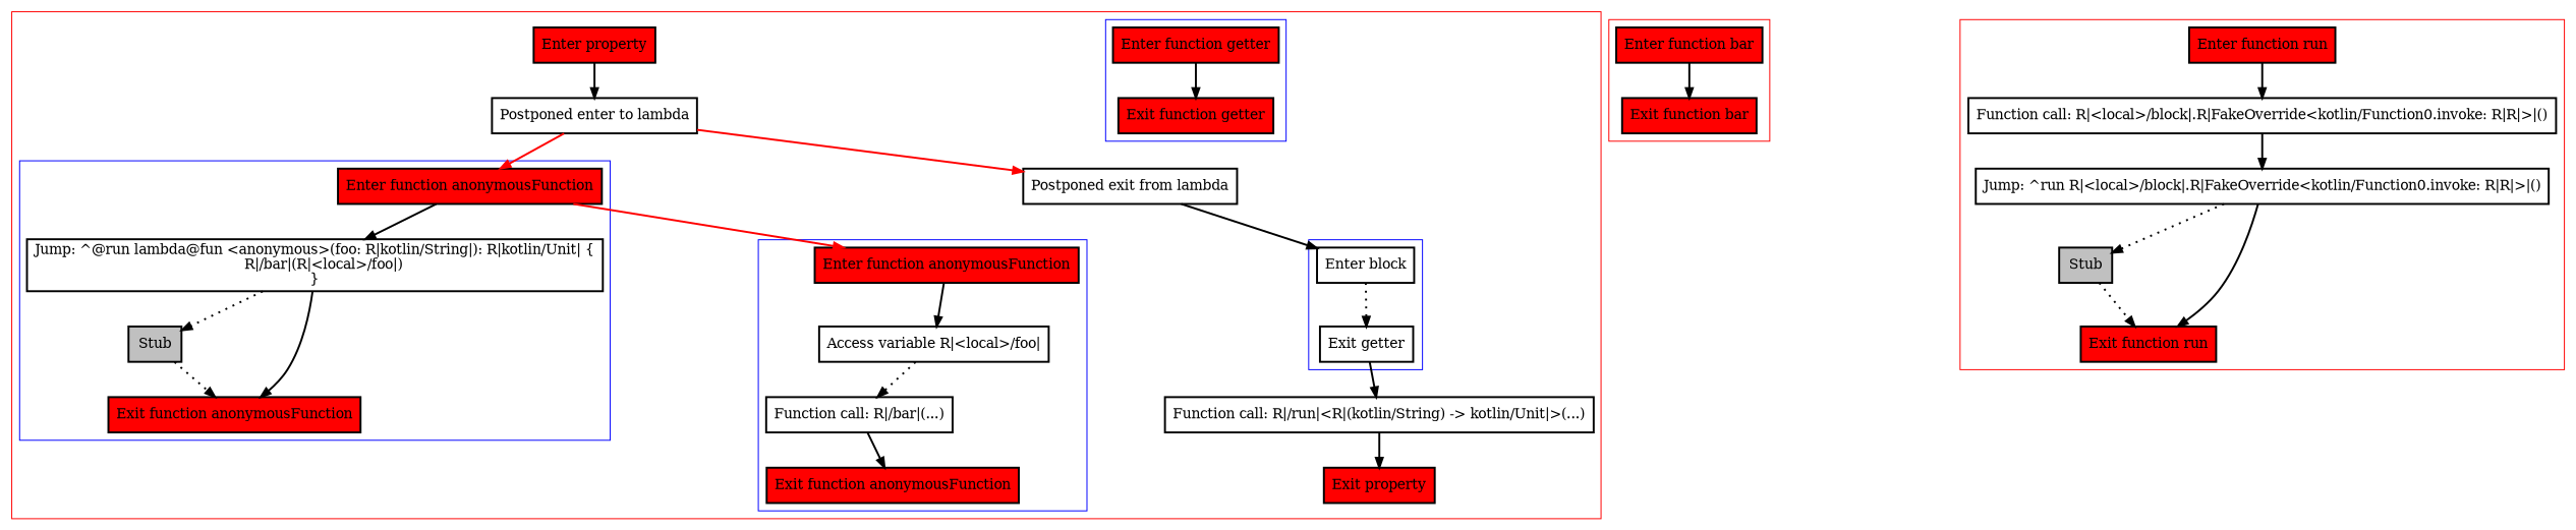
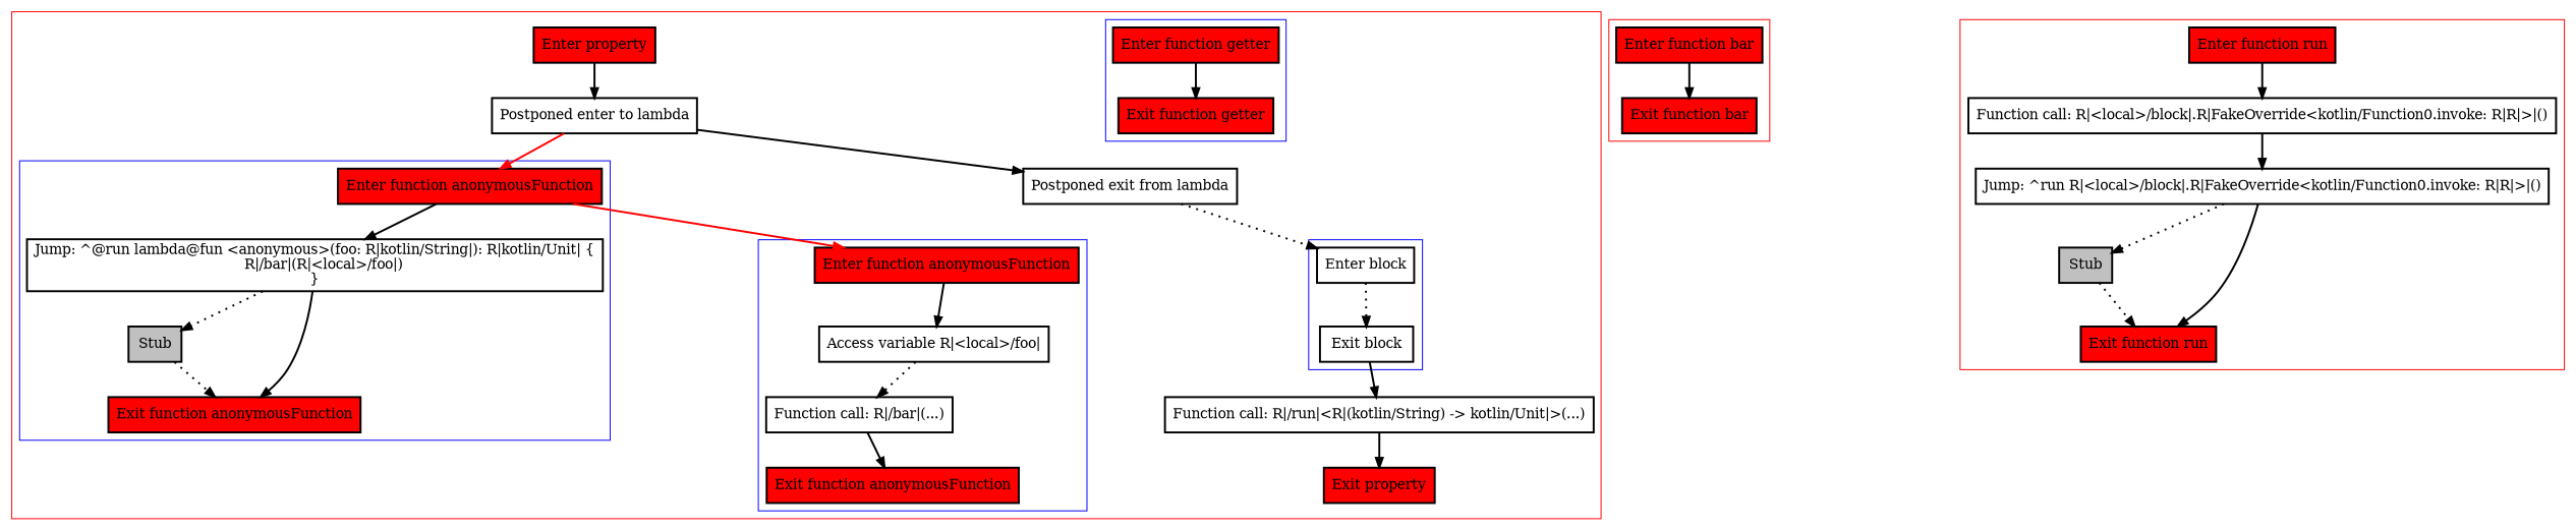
  digraph {
    nodesep=3
    node [fillcolor=red penwidth=2 shape=box style=filled]
    edge [penwidth=2]
    n1 [label="Enter function getter"]
    n2 [label="Exit function getter"]
    n3 [label="Enter function anonymousFunction"]
    n4 [label="Jump: ^@run lambda@fun <anonymous>(foo: R|kotlin/String|): R|kotlin/Unit| {\n    R|/bar|(R|<local>/foo|)\n}\n" fillcolor="" style=""]
    n5 [fillcolor=gray label=Stub]
    n6 [label="Exit function anonymousFunction"]
    n7 [label="Enter function anonymousFunction"]
    n8 [label="Access variable R|<local>/foo|" fillcolor="" style=""]
    n9 [label="Function call: R|/bar|(...)" fillcolor="" style=""]
    n10 [label="Exit function anonymousFunction"]
    n11 [label="Enter block" fillcolor="" style=""]
-   n12 [label="Exit getter" fillcolor="" style=""]
+   n12 [label="Exit block" fillcolor="" style=""]
    n13 [label="Enter property"]
    n14 [label="Postponed enter to lambda" fillcolor="" style=""]
    n15 [label="Postponed exit from lambda" fillcolor="" style=""]
    n16 [label="Function call: R|/run|<R|(kotlin/String) -> kotlin/Unit|>(...)" fillcolor="" style=""]
    n17 [label="Exit property"]
    n18 [label="Enter function bar"]
    n19 [label="Exit function bar"]
    n20 [label="Enter function run"]
    n21 [label="Function call: R|<local>/block|.R|FakeOverride<kotlin/Function0.invoke: R|R|>|()" fillcolor="" style=""]
    n22 [label="Jump: ^run R|<local>/block|.R|FakeOverride<kotlin/Function0.invoke: R|R|>|()" fillcolor="" style=""]
    n23 [fillcolor=gray label=Stub]
    n24 [label="Exit function run"]
    subgraph cluster_1 {
      color=red
      n13
      n14
      n15
      n16
      n17
      subgraph cluster_2 {
        color=blue
        n1
        n2
      }
      subgraph cluster_3 {
        color=blue
        n3
        n4
        n5
        n6
      }
      subgraph cluster_4 {
        color=blue
        n7
        n8
        n9
        n10
      }
      subgraph cluster_5 {
        color=blue
        n11
        n12
      }
    }
    subgraph cluster_6 {
      color=red
      n18
      n19
    }
    subgraph cluster_7 {
      color=red
      n20
      n21
      n22
      n23
      n24
    }
    n1 -> n2
    n3 -> n4
    n3 -> n7 [color=red]
    n4 -> n5 [style=dotted]
    n4 -> n6
    n5 -> n6 [style=dotted]
    n7 -> n8
    n8 -> n9 [style=dotted]
    n9 -> n10
    n11 -> n12 [style=dotted]
    n12 -> n16
    n13 -> n14
    n14 -> n3 [color=red]
-   n14 -> n15 [color=red]
-   n15 -> n11
+   n14 -> n15
+   n15 -> n11 [style=dotted]
    n16 -> n17
    n18 -> n19
    n20 -> n21
    n21 -> n22
    n22 -> n23 [style=dotted]
    n22 -> n24
    n23 -> n24 [style=dotted]
  }
